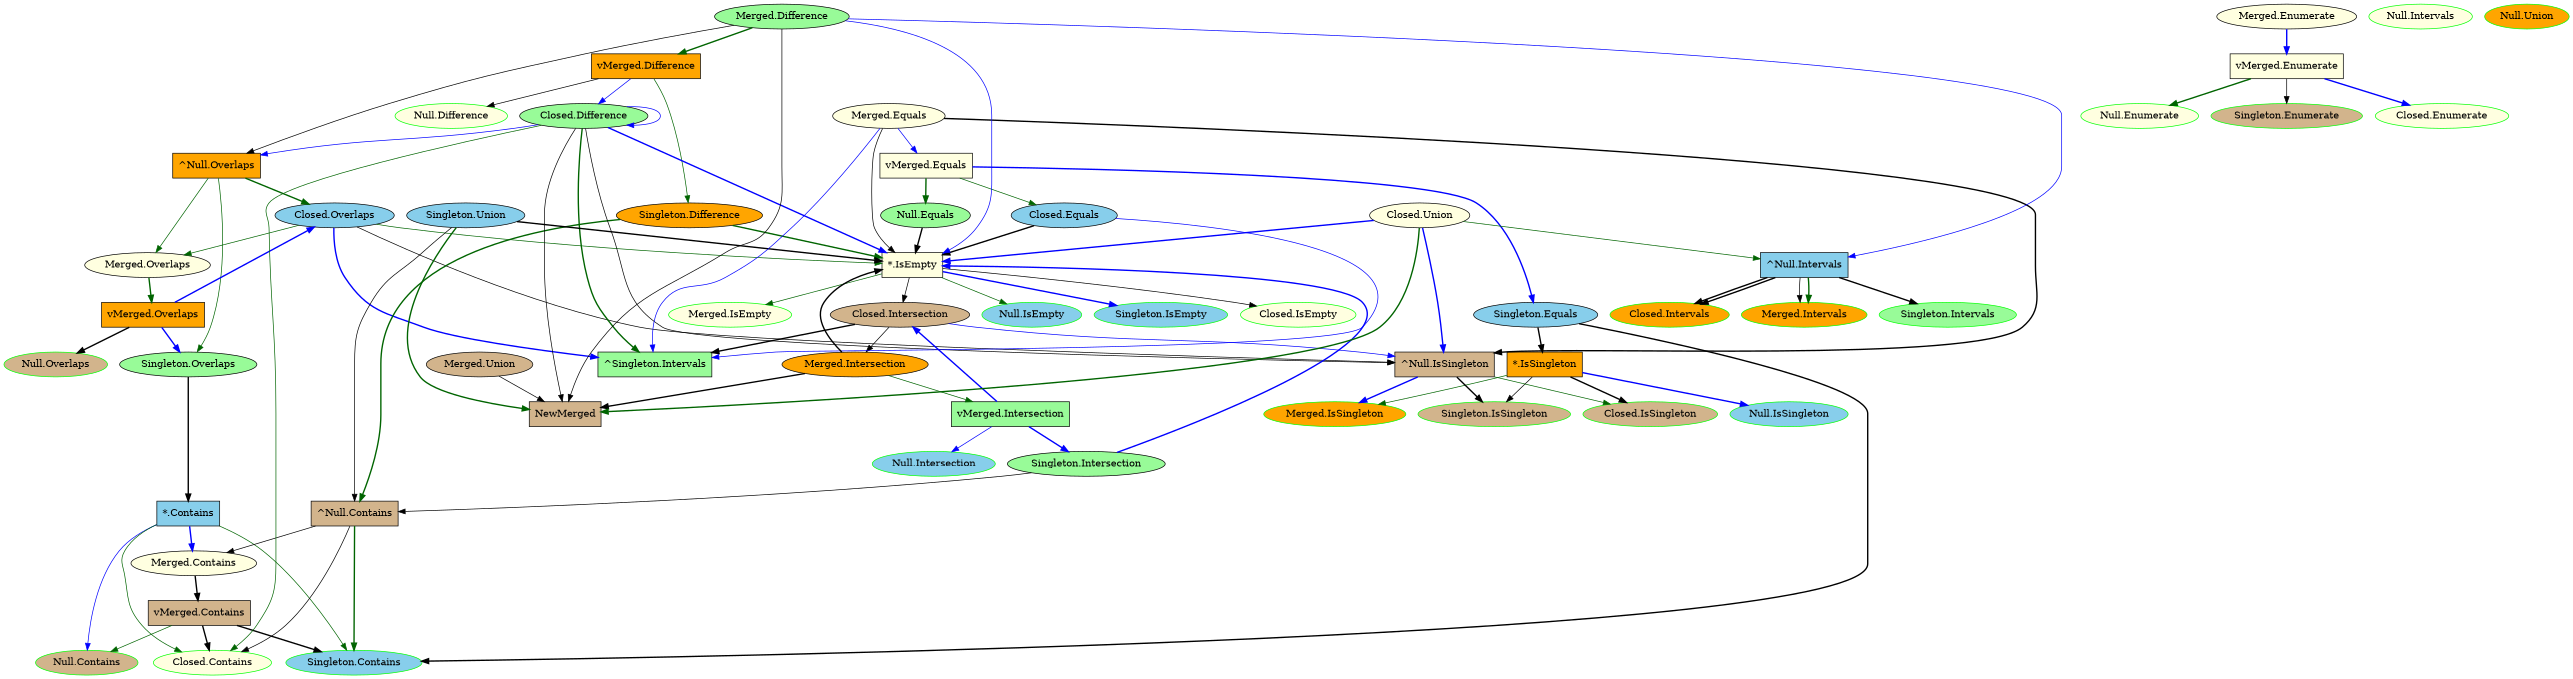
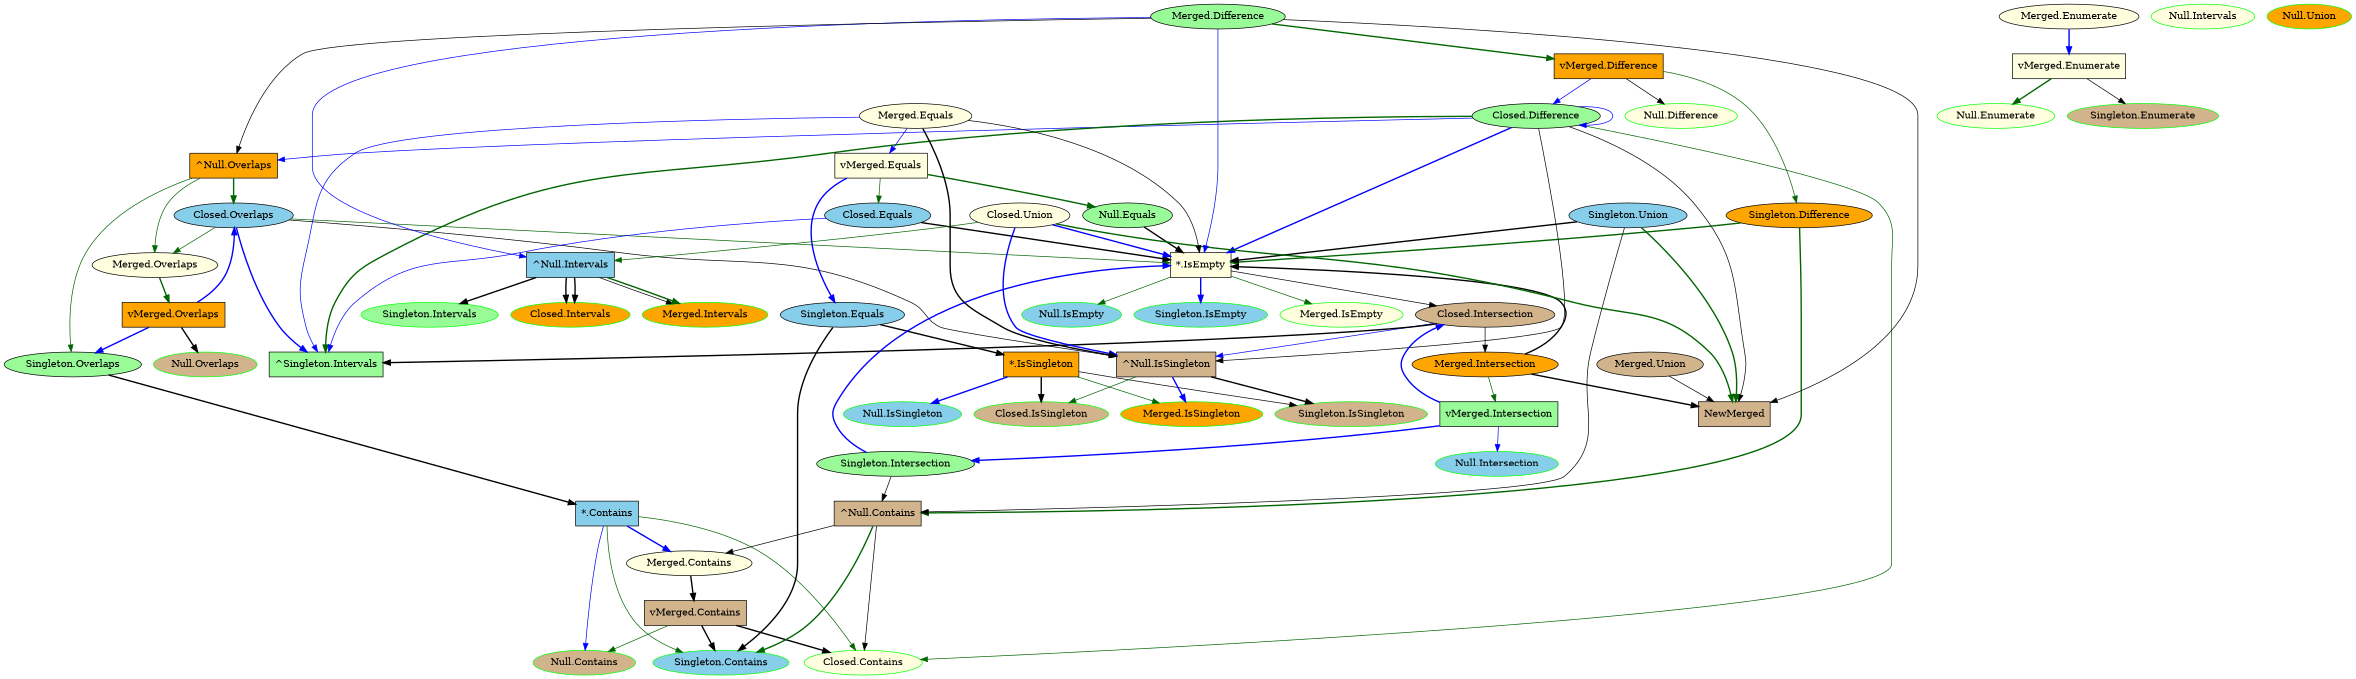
  digraph {
    node [fillcolor=lightyellow style=filled]
    edge [color=black style=bold]
    NewMerged [fillcolor=tan shape=r]
    "*.IsEmpty" [shape=r]
    "Null.IsEmpty" [color=green fillcolor=skyblue]
    "Singleton.IsEmpty" [color=green fillcolor=skyblue]
-   "Closed.IsEmpty" [color=green]
    "Merged.IsEmpty" [color=green]
    "Closed.Intersection" [fillcolor=tan]
    "*.Contains" [fillcolor=skyblue shape=r]
    "Null.Contains" [color=green fillcolor=tan]
    "Singleton.Contains" [color=green fillcolor=skyblue]
    "Closed.Contains" [color=green]
    "Merged.Contains"
    "vMerged.Contains" [fillcolor=tan shape=r]
    "*.IsSingleton" [fillcolor=orange shape=r]
    "Null.IsSingleton" [color=green fillcolor=skyblue]
    "Singleton.IsSingleton" [color=green fillcolor=tan]
    "Closed.IsSingleton" [color=green fillcolor=tan]
    "Merged.IsSingleton" [color=green fillcolor=orange]
    "^Null.Contains" [fillcolor=tan shape=r]
    "^Null.Intervals" [fillcolor=skyblue shape=r]
    "Singleton.Intervals" [color=green fillcolor=palegreen]
    "Closed.Intervals" [color=green fillcolor=orange]
    "Merged.Intervals" [color=green fillcolor=orange]
    "^Null.IsSingleton" [fillcolor=tan shape=r]
    "^Null.Overlaps" [fillcolor=orange shape=r]
    "Singleton.Overlaps" [fillcolor=palegreen]
    "Closed.Overlaps" [fillcolor=skyblue]
    "Merged.Overlaps"
    "^Singleton.Intervals" [fillcolor=palegreen shape=r]
    "vMerged.Overlaps" [fillcolor=orange shape=r]
    "Null.Overlaps" [color=green fillcolor=tan]
    "vMerged.Difference" [fillcolor=orange shape=r]
    "Null.Difference" [color=green]
    "Singleton.Difference" [fillcolor=orange]
    "Closed.Difference" [fillcolor=palegreen]
    "vMerged.Enumerate" [shape=r]
    "Null.Enumerate" [color=green]
    "Singleton.Enumerate" [color=green fillcolor=tan]
-   "Closed.Enumerate" [color=green]
    "vMerged.Equals" [shape=r]
    "Null.Equals" [fillcolor=palegreen]
    "Singleton.Equals" [fillcolor=skyblue]
    "Closed.Equals" [fillcolor=skyblue]
    "vMerged.Intersection" [fillcolor=palegreen shape=r]
    "Null.Intersection" [color=green fillcolor=skyblue]
    "Singleton.Intersection" [fillcolor=palegreen]
    "Merged.Intersection" [fillcolor=orange]
    "Null.Intervals" [color=green]
    "Null.Union" [color=green fillcolor=orange]
    "Singleton.Union" [fillcolor=skyblue]
    "Closed.Union"
    "Merged.Enumerate"
    "Merged.Equals"
    "Merged.Union" [fillcolor=tan]
    "Merged.Difference" [fillcolor=palegreen]
    "*.IsEmpty" -> "Null.IsEmpty" [color=darkgreen style=solid]
    "*.IsEmpty" -> "Singleton.IsEmpty" [color=blue]
-   "*.IsEmpty" -> "Closed.IsEmpty" [style=solid]
    "*.IsEmpty" -> "Merged.IsEmpty" [color=darkgreen style=solid]
    "*.IsEmpty" -> "Closed.Intersection" [style=solid]
    "Closed.Intersection" -> "^Null.IsSingleton" [color=blue style=solid]
    "Closed.Intersection" -> "^Singleton.Intervals"
    "Closed.Intersection" -> "Merged.Intersection" [style=solid]
    "*.Contains" -> "Null.Contains" [color=blue style=solid]
    "*.Contains" -> "Singleton.Contains" [color=darkgreen style=solid]
    "*.Contains" -> "Closed.Contains" [color=darkgreen style=solid]
    "*.Contains" -> "Merged.Contains" [color=blue]
    "Merged.Contains" -> "vMerged.Contains"
    "vMerged.Contains" -> "Null.Contains" [color=darkgreen style=solid]
    "vMerged.Contains" -> "Singleton.Contains"
    "vMerged.Contains" -> "Closed.Contains"
    "*.IsSingleton" -> "Null.IsSingleton" [color=blue]
    "*.IsSingleton" -> "Singleton.IsSingleton" [style=solid]
    "*.IsSingleton" -> "Closed.IsSingleton"
    "*.IsSingleton" -> "Merged.IsSingleton" [color=darkgreen style=solid]
    "^Null.Contains" -> "Singleton.Contains" [color=darkgreen]
    "^Null.Contains" -> "Closed.Contains" [style=solid]
    "^Null.Contains" -> "Merged.Contains" [style=solid]
    "^Null.Intervals" -> "Singleton.Intervals"
    "^Null.Intervals" -> "Closed.Intervals"
    "^Null.Intervals" -> "Closed.Intervals"
    "^Null.Intervals" -> "Merged.Intervals" [style=solid]
    "^Null.Intervals" -> "Merged.Intervals" [color=darkgreen]
    "^Null.IsSingleton" -> "Singleton.IsSingleton"
    "^Null.IsSingleton" -> "Closed.IsSingleton" [color=darkgreen style=solid]
    "^Null.IsSingleton" -> "Merged.IsSingleton" [color=blue]
    "^Null.Overlaps" -> "Singleton.Overlaps" [color=darkgreen style=solid]
    "^Null.Overlaps" -> "Closed.Overlaps" [color=darkgreen]
    "^Null.Overlaps" -> "Merged.Overlaps" [color=darkgreen style=solid]
    "Singleton.Overlaps" -> "*.Contains"
    "Closed.Overlaps" -> "*.IsEmpty" [color=darkgreen style=solid]
    "Closed.Overlaps" -> "^Null.IsSingleton" [style=solid]
    "Closed.Overlaps" -> "Merged.Overlaps" [color=darkgreen style=solid]
    "Closed.Overlaps" -> "^Singleton.Intervals" [color=blue]
    "Merged.Overlaps" -> "vMerged.Overlaps" [color=darkgreen]
    "vMerged.Overlaps" -> "Singleton.Overlaps" [color=blue]
    "vMerged.Overlaps" -> "Closed.Overlaps" [color=blue]
    "vMerged.Overlaps" -> "Null.Overlaps"
    "vMerged.Difference" -> "Null.Difference" [style=solid]
    "vMerged.Difference" -> "Singleton.Difference" [color=darkgreen style=solid]
    "vMerged.Difference" -> "Closed.Difference" [color=blue style=solid]
    "Singleton.Difference" -> "*.IsEmpty" [color=darkgreen]
    "Singleton.Difference" -> "^Null.Contains" [color=darkgreen]
    "Closed.Difference" -> NewMerged [style=solid]
    "Closed.Difference" -> "*.IsEmpty" [color=blue]
    "Closed.Difference" -> "Closed.Contains" [color=darkgreen style=solid]
    "Closed.Difference" -> "^Null.IsSingleton" [style=solid]
    "Closed.Difference" -> "^Null.Overlaps" [color=blue style=solid]
    "Closed.Difference" -> "^Singleton.Intervals" [color=darkgreen]
    "Closed.Difference" -> "Closed.Difference" [color=blue style=solid]
    "vMerged.Enumerate" -> "Null.Enumerate" [color=darkgreen]
    "vMerged.Enumerate" -> "Singleton.Enumerate" [style=solid]
-   "vMerged.Enumerate" -> "Closed.Enumerate" [color=blue]
    "vMerged.Equals" -> "Null.Equals" [color=darkgreen]
    "vMerged.Equals" -> "Singleton.Equals" [color=blue]
    "vMerged.Equals" -> "Closed.Equals" [color=darkgreen style=solid]
    "Null.Equals" -> "*.IsEmpty"
    "Singleton.Equals" -> "Singleton.Contains"
    "Singleton.Equals" -> "*.IsSingleton"
    "Closed.Equals" -> "*.IsEmpty"
    "Closed.Equals" -> "^Singleton.Intervals" [color=blue style=solid]
    "vMerged.Intersection" -> "Closed.Intersection" [color=blue]
    "vMerged.Intersection" -> "Null.Intersection" [color=blue style=solid]
    "vMerged.Intersection" -> "Singleton.Intersection" [color=blue]
    "Singleton.Intersection" -> "*.IsEmpty" [color=blue]
    "Singleton.Intersection" -> "^Null.Contains" [style=solid]
    "Merged.Intersection" -> NewMerged
    "Merged.Intersection" -> "*.IsEmpty"
    "Merged.Intersection" -> "vMerged.Intersection" [color=darkgreen style=solid]
    "Singleton.Union" -> NewMerged [color=darkgreen]
    "Singleton.Union" -> "*.IsEmpty"
    "Singleton.Union" -> "^Null.Contains" [style=solid]
    "Closed.Union" -> NewMerged [color=darkgreen]
    "Closed.Union" -> "*.IsEmpty" [color=blue]
    "Closed.Union" -> "^Null.Intervals" [color=darkgreen style=solid]
    "Closed.Union" -> "^Null.IsSingleton" [color=blue]
    "Merged.Enumerate" -> "vMerged.Enumerate" [color=blue]
    "Merged.Equals" -> "*.IsEmpty" [style=solid]
    "Merged.Equals" -> "^Null.IsSingleton"
    "Merged.Equals" -> "^Singleton.Intervals" [color=blue style=solid]
    "Merged.Equals" -> "vMerged.Equals" [color=blue style=solid]
    "Merged.Union" -> NewMerged [style=solid]
    "Merged.Difference" -> NewMerged [style=solid]
    "Merged.Difference" -> "*.IsEmpty" [color=blue style=solid]
    "Merged.Difference" -> "^Null.Intervals" [color=blue style=solid]
    "Merged.Difference" -> "^Null.Overlaps" [style=solid]
    "Merged.Difference" -> "vMerged.Difference" [color=darkgreen]
  }
